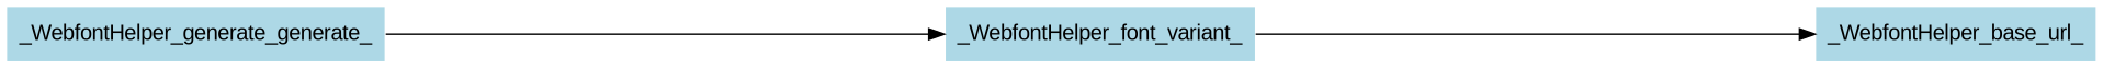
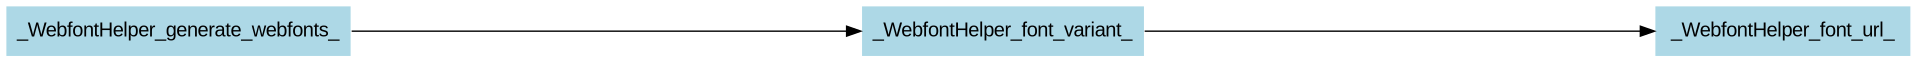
  digraph {
    nodesep=0.5
    rankdir=LR
    ranksep=5
    node [color=white fillcolor=lightblue fontname=Arial shape=box style=filled]
    edge [fontname=Arial]
-   _WebfontHelper_generate_webfonts_ [label=_WebfontHelper_generate_generate_]
+   _WebfontHelper_generate_webfonts_
    _WebfontHelper_font_variant_
-   _WebfontHelper_base_url_
+   _WebfontHelper_base_url_ [label=_WebfontHelper_font_url_]
    _WebfontHelper_generate_webfonts_ -> _WebfontHelper_font_variant_
    _WebfontHelper_font_variant_ -> _WebfontHelper_base_url_
  }
